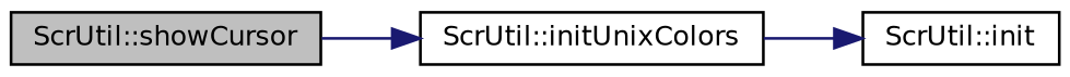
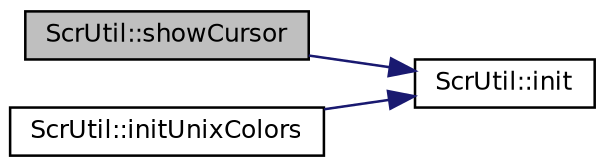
  digraph {
    rankdir=LR
    node [color=black fontname=Helvetica fontsize=10 shape=record]
    edge [color=midnightblue fontname=Helvetica fontsize=10 labelfontname=Helvetica labelfontsize=10 style=solid]
    n1 [fillcolor=grey75 fontcolor=black height=0.2 label="ScrUtil::showCursor" style=filled width=0.4]
    n2 [height=0.2 label="ScrUtil::init" width=0.4]
    n3 [height=0.2 label="ScrUtil::initUnixColors" width=0.4]
-   n1 -> n3
+   n1 -> n2
    n3 -> n2
  }
